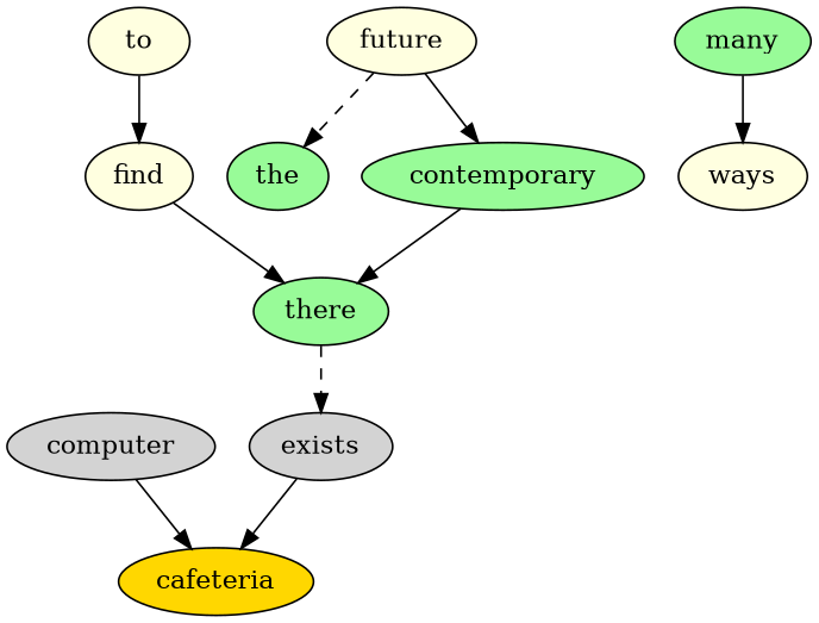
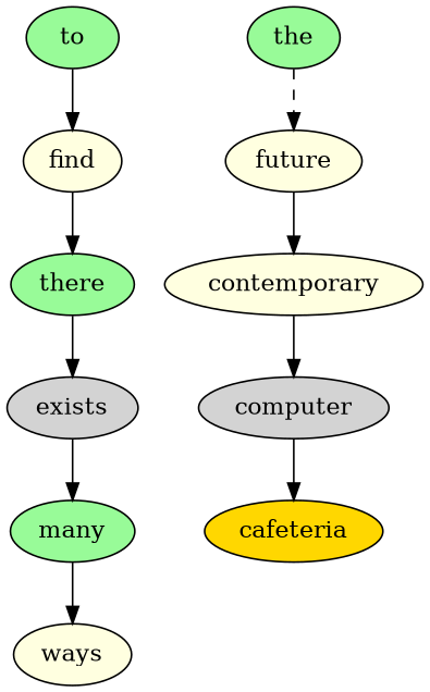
  digraph {
    node [fillcolor=lightyellow style=filled]
    edge [style=solid]
    there [fillcolor=palegreen]
    exists [fillcolor=lightgrey]
    many [Label=many fillcolor=palegreen]
    ways
-   to
+   to [fillcolor=palegreen]
    find
    the [Label=the fillcolor=palegreen]
    future
-   contemporary [fillcolor=palegreen]
+   contemporary
    computer [Label=computer fillcolor=lightgrey]
    cafeteria [fillcolor=gold]
-   there -> exists [style=dashed]
-   exists -> cafeteria
+   there -> exists
+   exists -> many
    many -> ways
    to -> find
    find -> there
-   future -> the [style=dashed]
+   the -> future [style=dashed]
    future -> contemporary
-   contemporary -> there
+   contemporary -> computer
    computer -> cafeteria
  }
